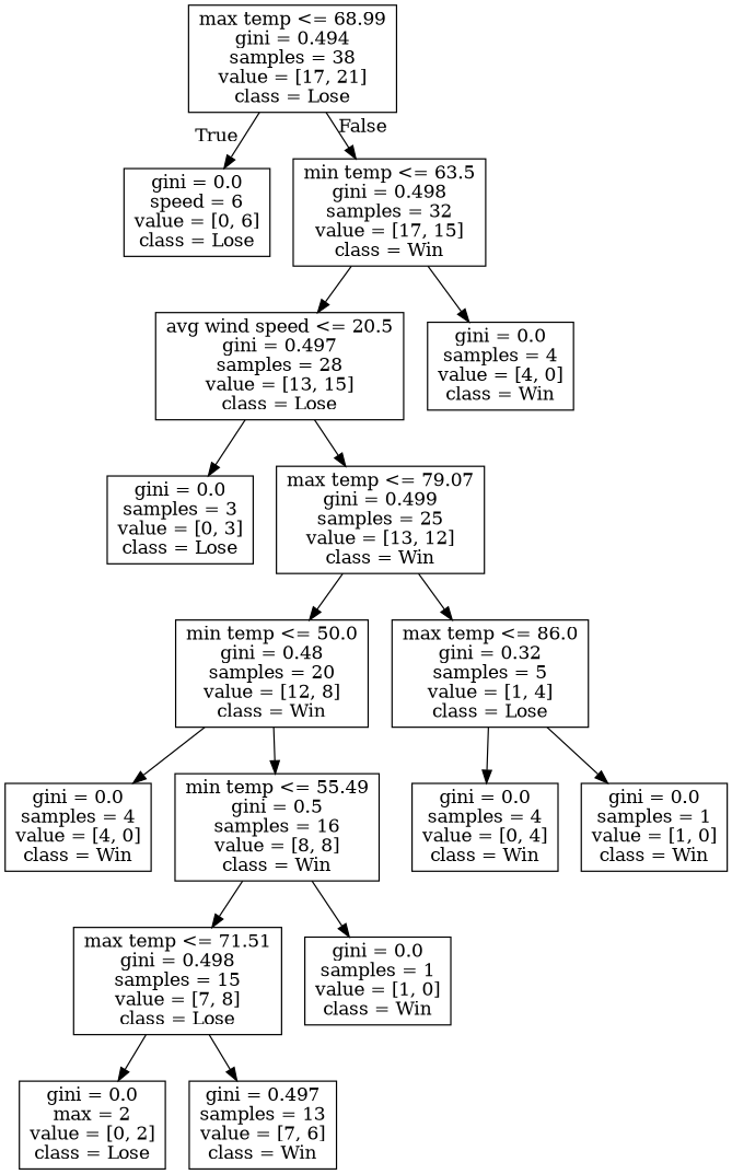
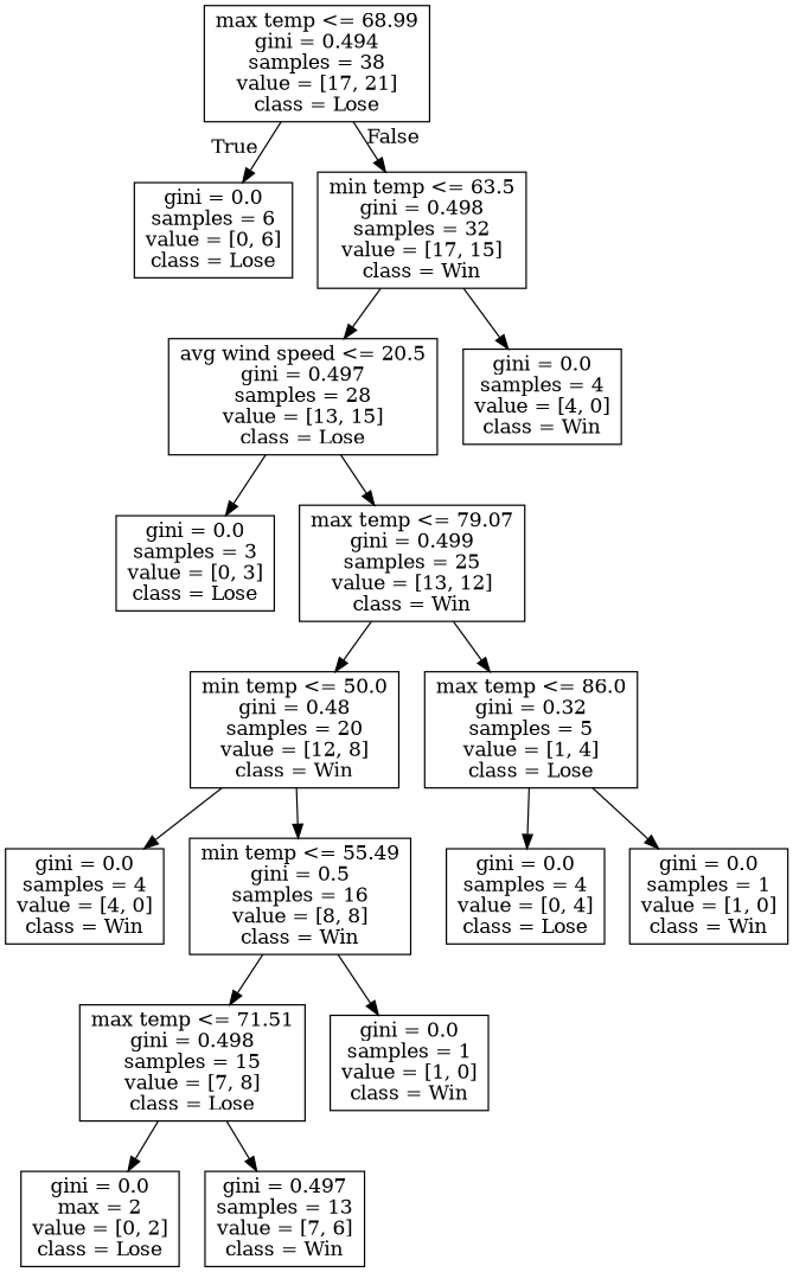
  digraph {
    node [shape=box]
    n1 [label="max temp <= 68.99\ngini = 0.494\nsamples = 38\nvalue = [17, 21]\nclass = Lose"]
-   n2 [label="gini = 0.0\nspeed = 6\nvalue = [0, 6]\nclass = Lose"]
+   n2 [label="gini = 0.0\nsamples = 6\nvalue = [0, 6]\nclass = Lose"]
    n3 [label="min temp <= 63.5\ngini = 0.498\nsamples = 32\nvalue = [17, 15]\nclass = Win"]
    n4 [label="avg wind speed <= 20.5\ngini = 0.497\nsamples = 28\nvalue = [13, 15]\nclass = Lose"]
    n5 [label="gini = 0.0\nsamples = 4\nvalue = [4, 0]\nclass = Win"]
    n6 [label="gini = 0.0\nsamples = 3\nvalue = [0, 3]\nclass = Lose"]
    n7 [label="max temp <= 79.07\ngini = 0.499\nsamples = 25\nvalue = [13, 12]\nclass = Win"]
    n8 [label="min temp <= 50.0\ngini = 0.48\nsamples = 20\nvalue = [12, 8]\nclass = Win"]
    n9 [label="max temp <= 86.0\ngini = 0.32\nsamples = 5\nvalue = [1, 4]\nclass = Lose"]
    n10 [label="gini = 0.0\nsamples = 4\nvalue = [4, 0]\nclass = Win"]
    n11 [label="min temp <= 55.49\ngini = 0.5\nsamples = 16\nvalue = [8, 8]\nclass = Win"]
-   n12 [label="gini = 0.0\nsamples = 4\nvalue = [0, 4]\nclass = Win"]
+   n12 [label="gini = 0.0\nsamples = 4\nvalue = [0, 4]\nclass = Lose"]
    n13 [label="gini = 0.0\nsamples = 1\nvalue = [1, 0]\nclass = Win"]
    n14 [label="max temp <= 71.51\ngini = 0.498\nsamples = 15\nvalue = [7, 8]\nclass = Lose"]
    n15 [label="gini = 0.0\nsamples = 1\nvalue = [1, 0]\nclass = Win"]
    n16 [label="gini = 0.0\nmax = 2\nvalue = [0, 2]\nclass = Lose"]
    n17 [label="gini = 0.497\nsamples = 13\nvalue = [7, 6]\nclass = Win"]
    n1 -> n2 [headlabel=True labelangle=45 labeldistance=2.5]
    n1 -> n3 [headlabel=False labelangle=-45 labeldistance=2.5]
    n3 -> n4
    n3 -> n5
    n4 -> n6
    n4 -> n7
    n7 -> n8
    n7 -> n9
    n8 -> n10
    n8 -> n11
    n9 -> n12
    n9 -> n13
    n11 -> n14
    n11 -> n15
    n14 -> n16
    n14 -> n17
  }
